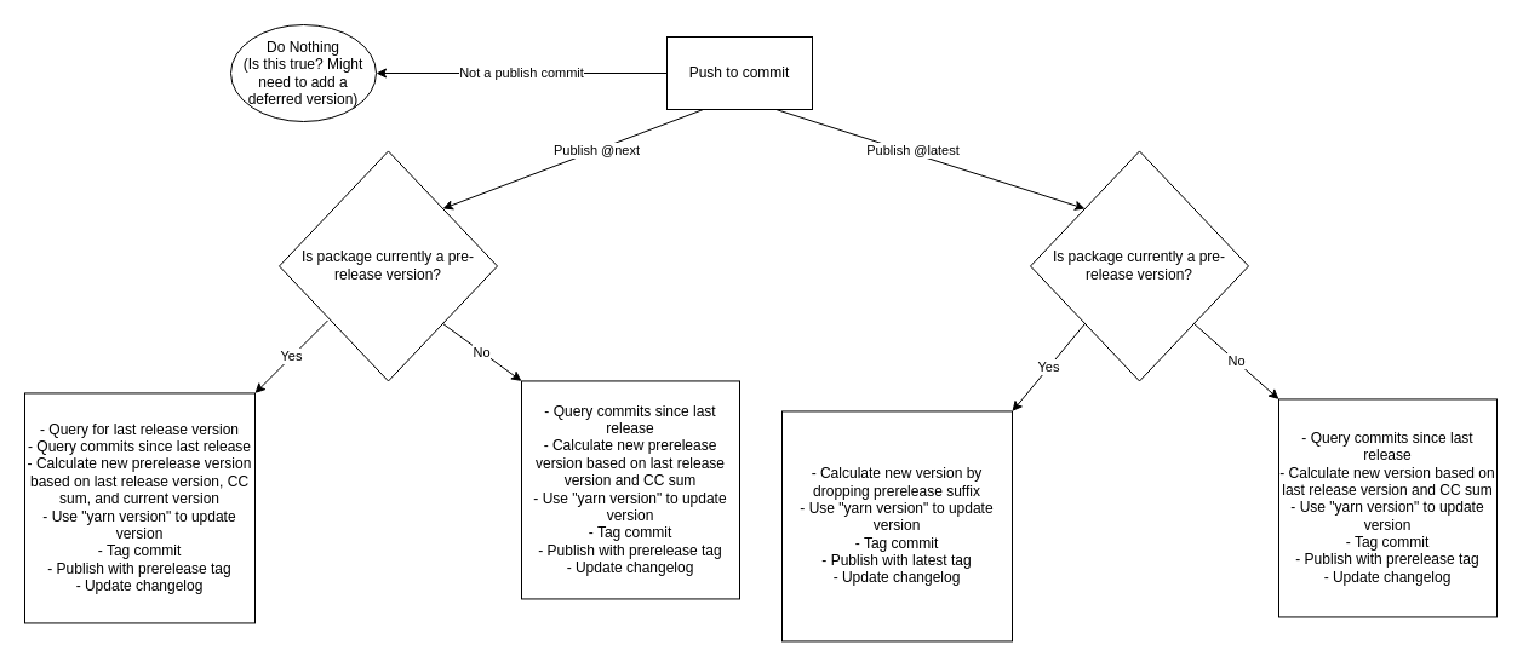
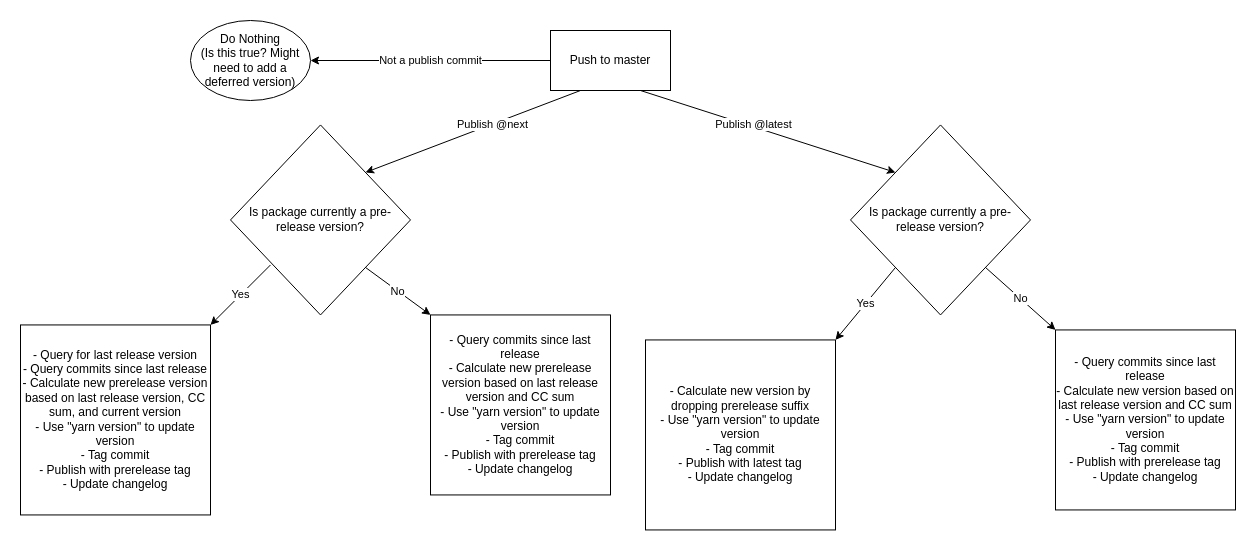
  <mxCell id="0" />
  <mxCell id="1" parent="0" />
- <mxCell id="2" value="Push to commit" style="rounded=0;whiteSpace=wrap;html=1;" vertex="1" parent="1"><mxGeometry x="550" y="30" width="120" height="60" as="geometry" /></mxCell>
+ <mxCell id="2" value="Push to master" style="rounded=0;whiteSpace=wrap;html=1;" vertex="1" parent="1"><mxGeometry x="550" y="30" width="120" height="60" as="geometry" /></mxCell>
  <mxCell id="3" value="" style="endArrow=classic;html=1;exitX=0.25;exitY=1;exitDx=0;exitDy=0;entryX=1;entryY=0;entryDx=0;entryDy=0;" edge="1" parent="1" source="2" target="7"><mxGeometry width="50" height="50" relative="1" as="geometry"><mxPoint x="490" y="210" as="sourcePoint" /><mxPoint x="540" y="160" as="targetPoint" /></mxGeometry></mxCell>
  <mxCell id="4" value="Publish @next" style="edgeLabel;html=1;align=center;verticalAlign=middle;resizable=0;points=[];" vertex="1" connectable="0" parent="3"><mxGeometry x="-0.178" relative="1" as="geometry"><mxPoint as="offset" /></mxGeometry></mxCell>
  <mxCell id="5" value="Not a publish commit" style="endArrow=classic;html=1;exitX=0;exitY=0.5;exitDx=0;exitDy=0;entryX=1;entryY=0.5;entryDx=0;entryDy=0;" edge="1" parent="1" source="2" target="6"><mxGeometry width="50" height="50" relative="1" as="geometry"><mxPoint x="400" y="90" as="sourcePoint" /><mxPoint x="350" y="60" as="targetPoint" /></mxGeometry></mxCell>
  <mxCell id="6" value="Do Nothing&lt;br&gt;(Is this true? Might need to add a deferred version)" style="ellipse;whiteSpace=wrap;html=1;" vertex="1" parent="1"><mxGeometry x="190" y="20" width="120" height="80" as="geometry" /></mxCell>
  <mxCell id="7" value="Is package currently a pre-release version?" style="rhombus;whiteSpace=wrap;html=1;" vertex="1" parent="1"><mxGeometry x="230" y="124.44" width="180" height="190" as="geometry" /></mxCell>
  <mxCell id="8" value="Yes" style="endArrow=classic;html=1;" edge="1" parent="1"><mxGeometry width="50" height="50" relative="1" as="geometry"><mxPoint x="270" y="264.44" as="sourcePoint" /><mxPoint x="210" y="324.44" as="targetPoint" /></mxGeometry></mxCell>
  <mxCell id="9" value="- Query for last release version&lt;br&gt;- Query commits since last release&lt;br&gt;- Calculate new prerelease version based on last release version, CC sum, and current version&lt;br&gt;- Use &quot;yarn version&quot; to update version&lt;br&gt;- Tag commit&lt;br&gt;- Publish with prerelease tag&lt;br&gt;- Update changelog" style="whiteSpace=wrap;html=1;aspect=fixed;" vertex="1" parent="1"><mxGeometry x="20" y="324.44" width="190" height="190" as="geometry" /></mxCell>
  <mxCell id="10" value="No" style="endArrow=classic;html=1;exitX=1;exitY=1;exitDx=0;exitDy=0;" edge="1" parent="1" source="7"><mxGeometry width="50" height="50" relative="1" as="geometry"><mxPoint x="390" y="324.44" as="sourcePoint" /><mxPoint x="430" y="314.44" as="targetPoint" /></mxGeometry></mxCell>
  <mxCell id="11" value="- Query commits since last release&lt;br&gt;- Calculate new prerelease version based on last release version and CC sum&lt;br&gt;- Use &quot;yarn version&quot; to update version&lt;br&gt;- Tag commit&lt;br&gt;- Publish with prerelease tag&lt;br&gt;- Update changelog" style="whiteSpace=wrap;html=1;aspect=fixed;" vertex="1" parent="1"><mxGeometry x="430" y="314.44" width="180" height="180" as="geometry" /></mxCell>
  <mxCell id="12" value="" style="endArrow=classic;html=1;exitX=0.75;exitY=1;exitDx=0;exitDy=0;entryX=0;entryY=0;entryDx=0;entryDy=0;" edge="1" parent="1" source="2" target="14"><mxGeometry width="50" height="50" relative="1" as="geometry"><mxPoint x="680" y="170" as="sourcePoint" /><mxPoint x="830" y="220" as="targetPoint" /></mxGeometry></mxCell>
  <mxCell id="13" value="Publish @latest" style="edgeLabel;html=1;align=center;verticalAlign=middle;resizable=0;points=[];" vertex="1" connectable="0" parent="12"><mxGeometry x="-0.128" y="2" relative="1" as="geometry"><mxPoint as="offset" /></mxGeometry></mxCell>
  <mxCell id="14" value="Is package currently a pre-release version?" style="rhombus;whiteSpace=wrap;html=1;" vertex="1" parent="1"><mxGeometry x="850" y="124.44" width="180" height="190" as="geometry" /></mxCell>
  <mxCell id="15" value="Yes" style="endArrow=classic;html=1;exitX=0;exitY=1;exitDx=0;exitDy=0;" edge="1" parent="1" source="14"><mxGeometry width="50" height="50" relative="1" as="geometry"><mxPoint x="895" y="279.44" as="sourcePoint" /><mxPoint x="835" y="339.44" as="targetPoint" /></mxGeometry></mxCell>
  <mxCell id="16" value="- Calculate new version by dropping prerelease suffix&lt;br&gt;- Use &quot;yarn version&quot; to update version&lt;br&gt;- Tag commit&lt;br&gt;- Publish with latest tag&lt;br&gt;- Update changelog" style="whiteSpace=wrap;html=1;aspect=fixed;" vertex="1" parent="1"><mxGeometry x="645" y="339.44" width="190" height="190" as="geometry" /></mxCell>
  <mxCell id="17" value="No" style="endArrow=classic;html=1;exitX=1;exitY=1;exitDx=0;exitDy=0;" edge="1" parent="1" source="14"><mxGeometry width="50" height="50" relative="1" as="geometry"><mxPoint x="990" y="281.94" as="sourcePoint" /><mxPoint x="1055" y="329.44" as="targetPoint" /></mxGeometry></mxCell>
  <mxCell id="18" value="- Query commits since last release&lt;br&gt;- Calculate new version based on last release version and CC sum&lt;br&gt;- Use &quot;yarn version&quot; to update version&lt;br&gt;- Tag commit&lt;br&gt;- Publish with prerelease tag&lt;br&gt;- Update changelog" style="whiteSpace=wrap;html=1;aspect=fixed;" vertex="1" parent="1"><mxGeometry x="1055" y="329.44" width="180" height="180" as="geometry" /></mxCell>
